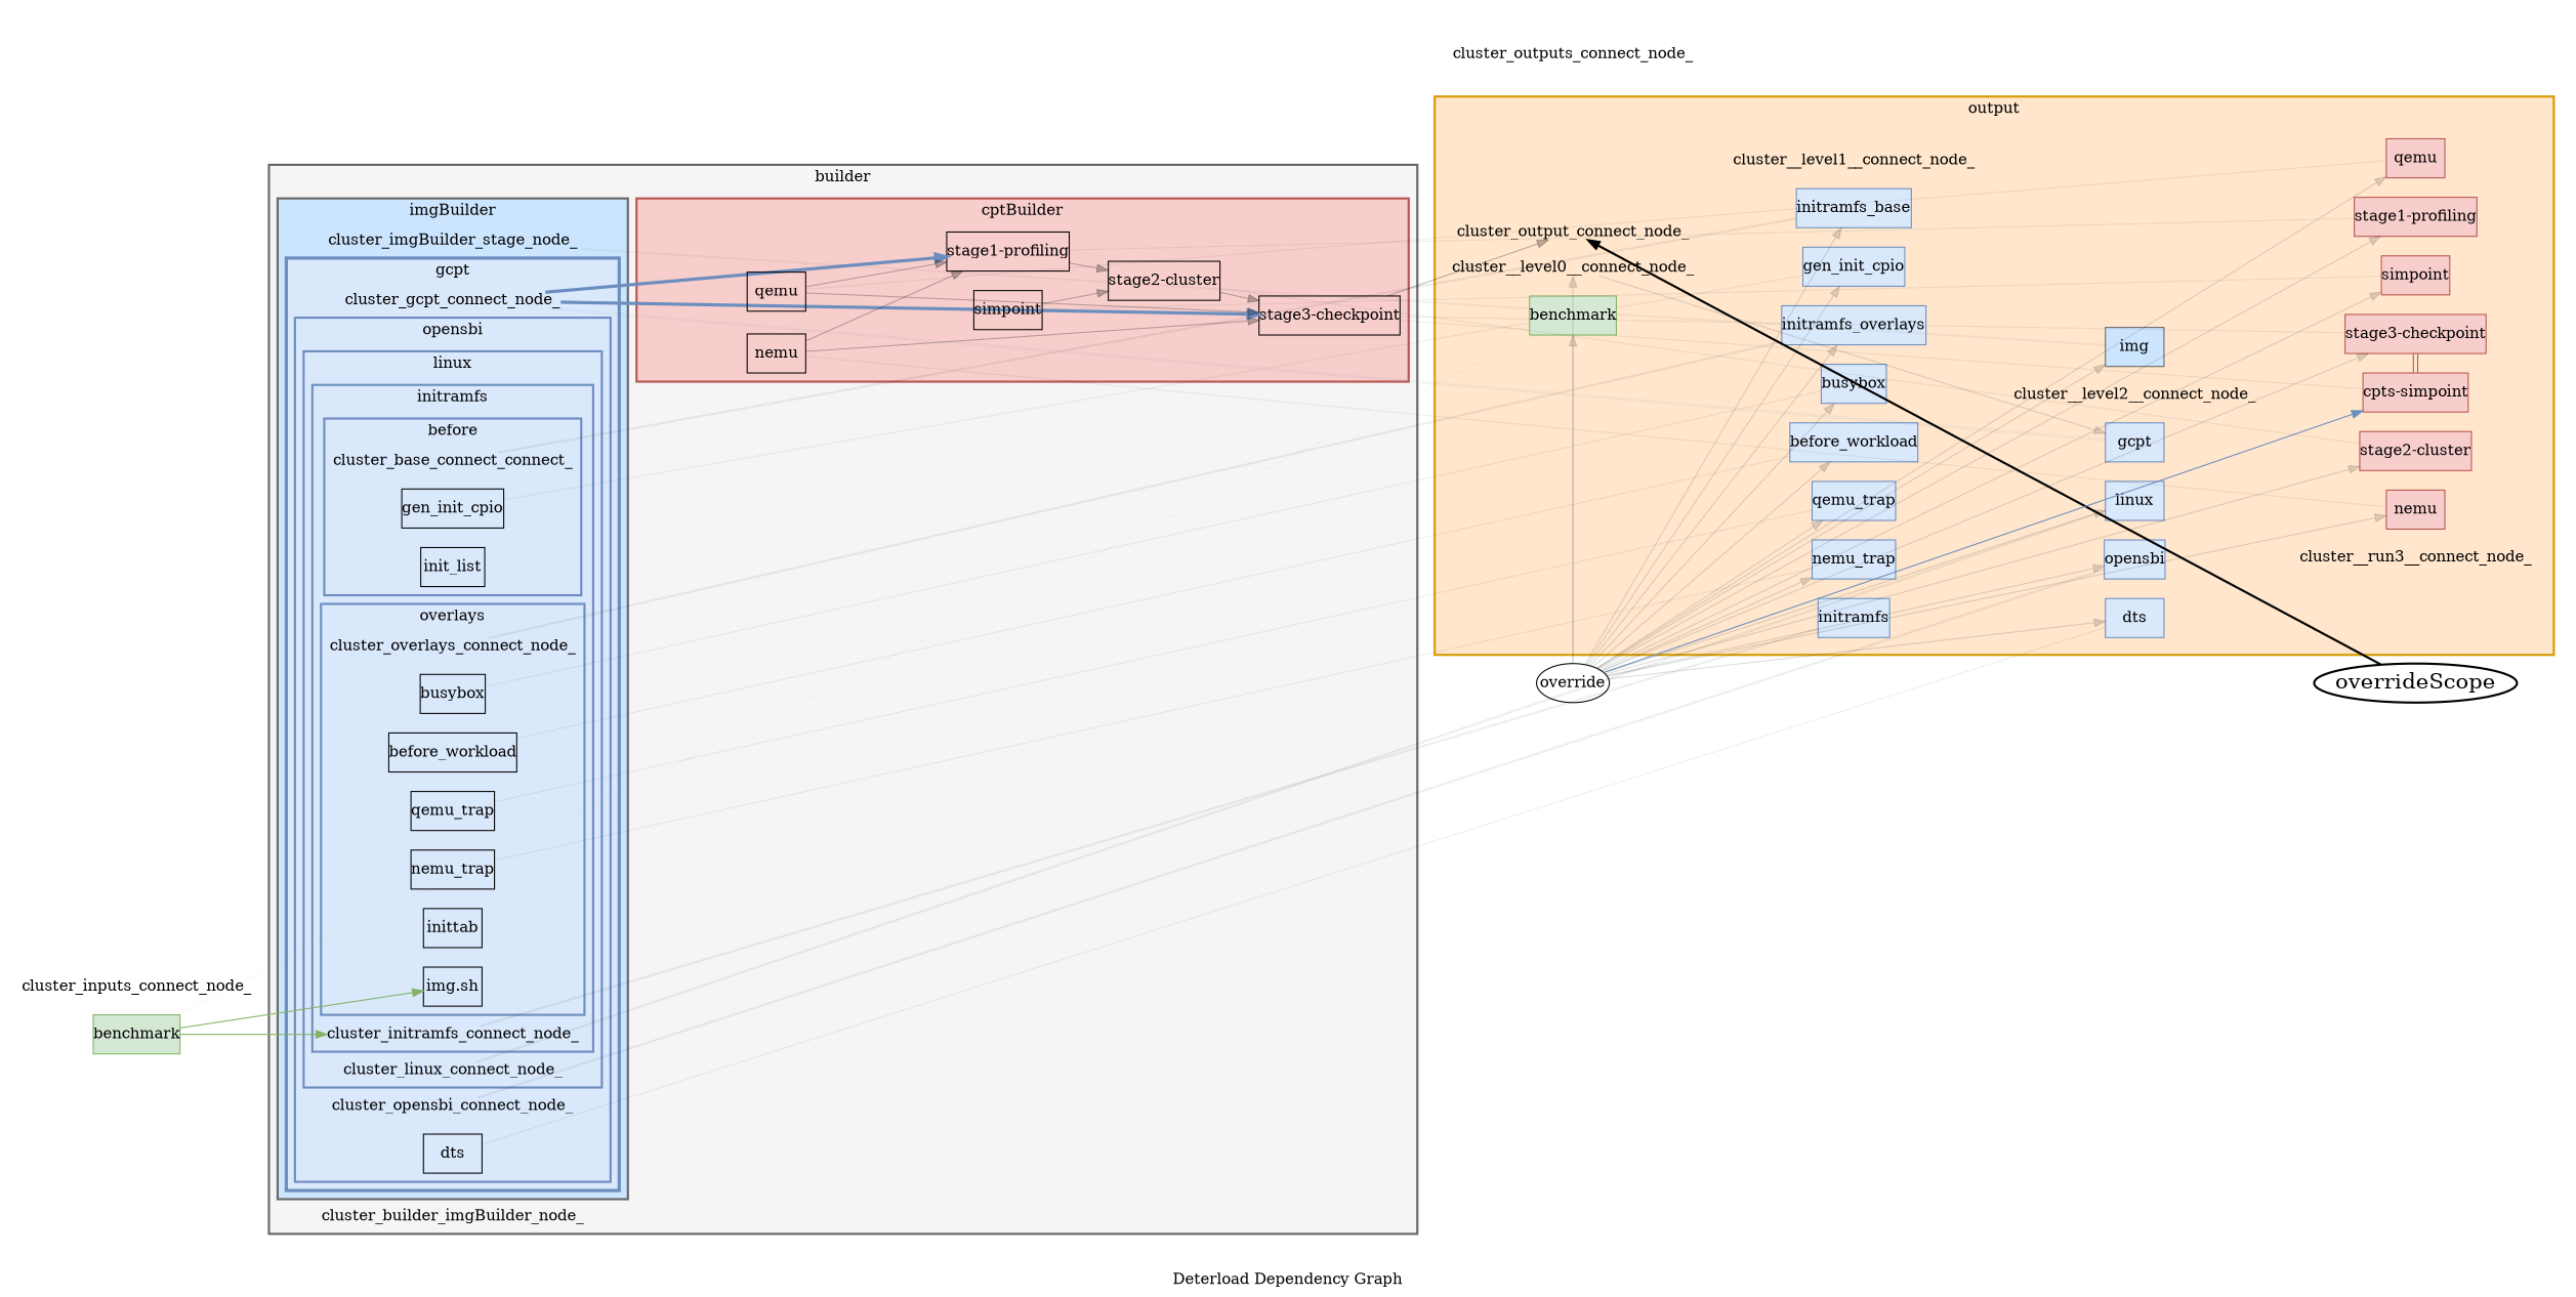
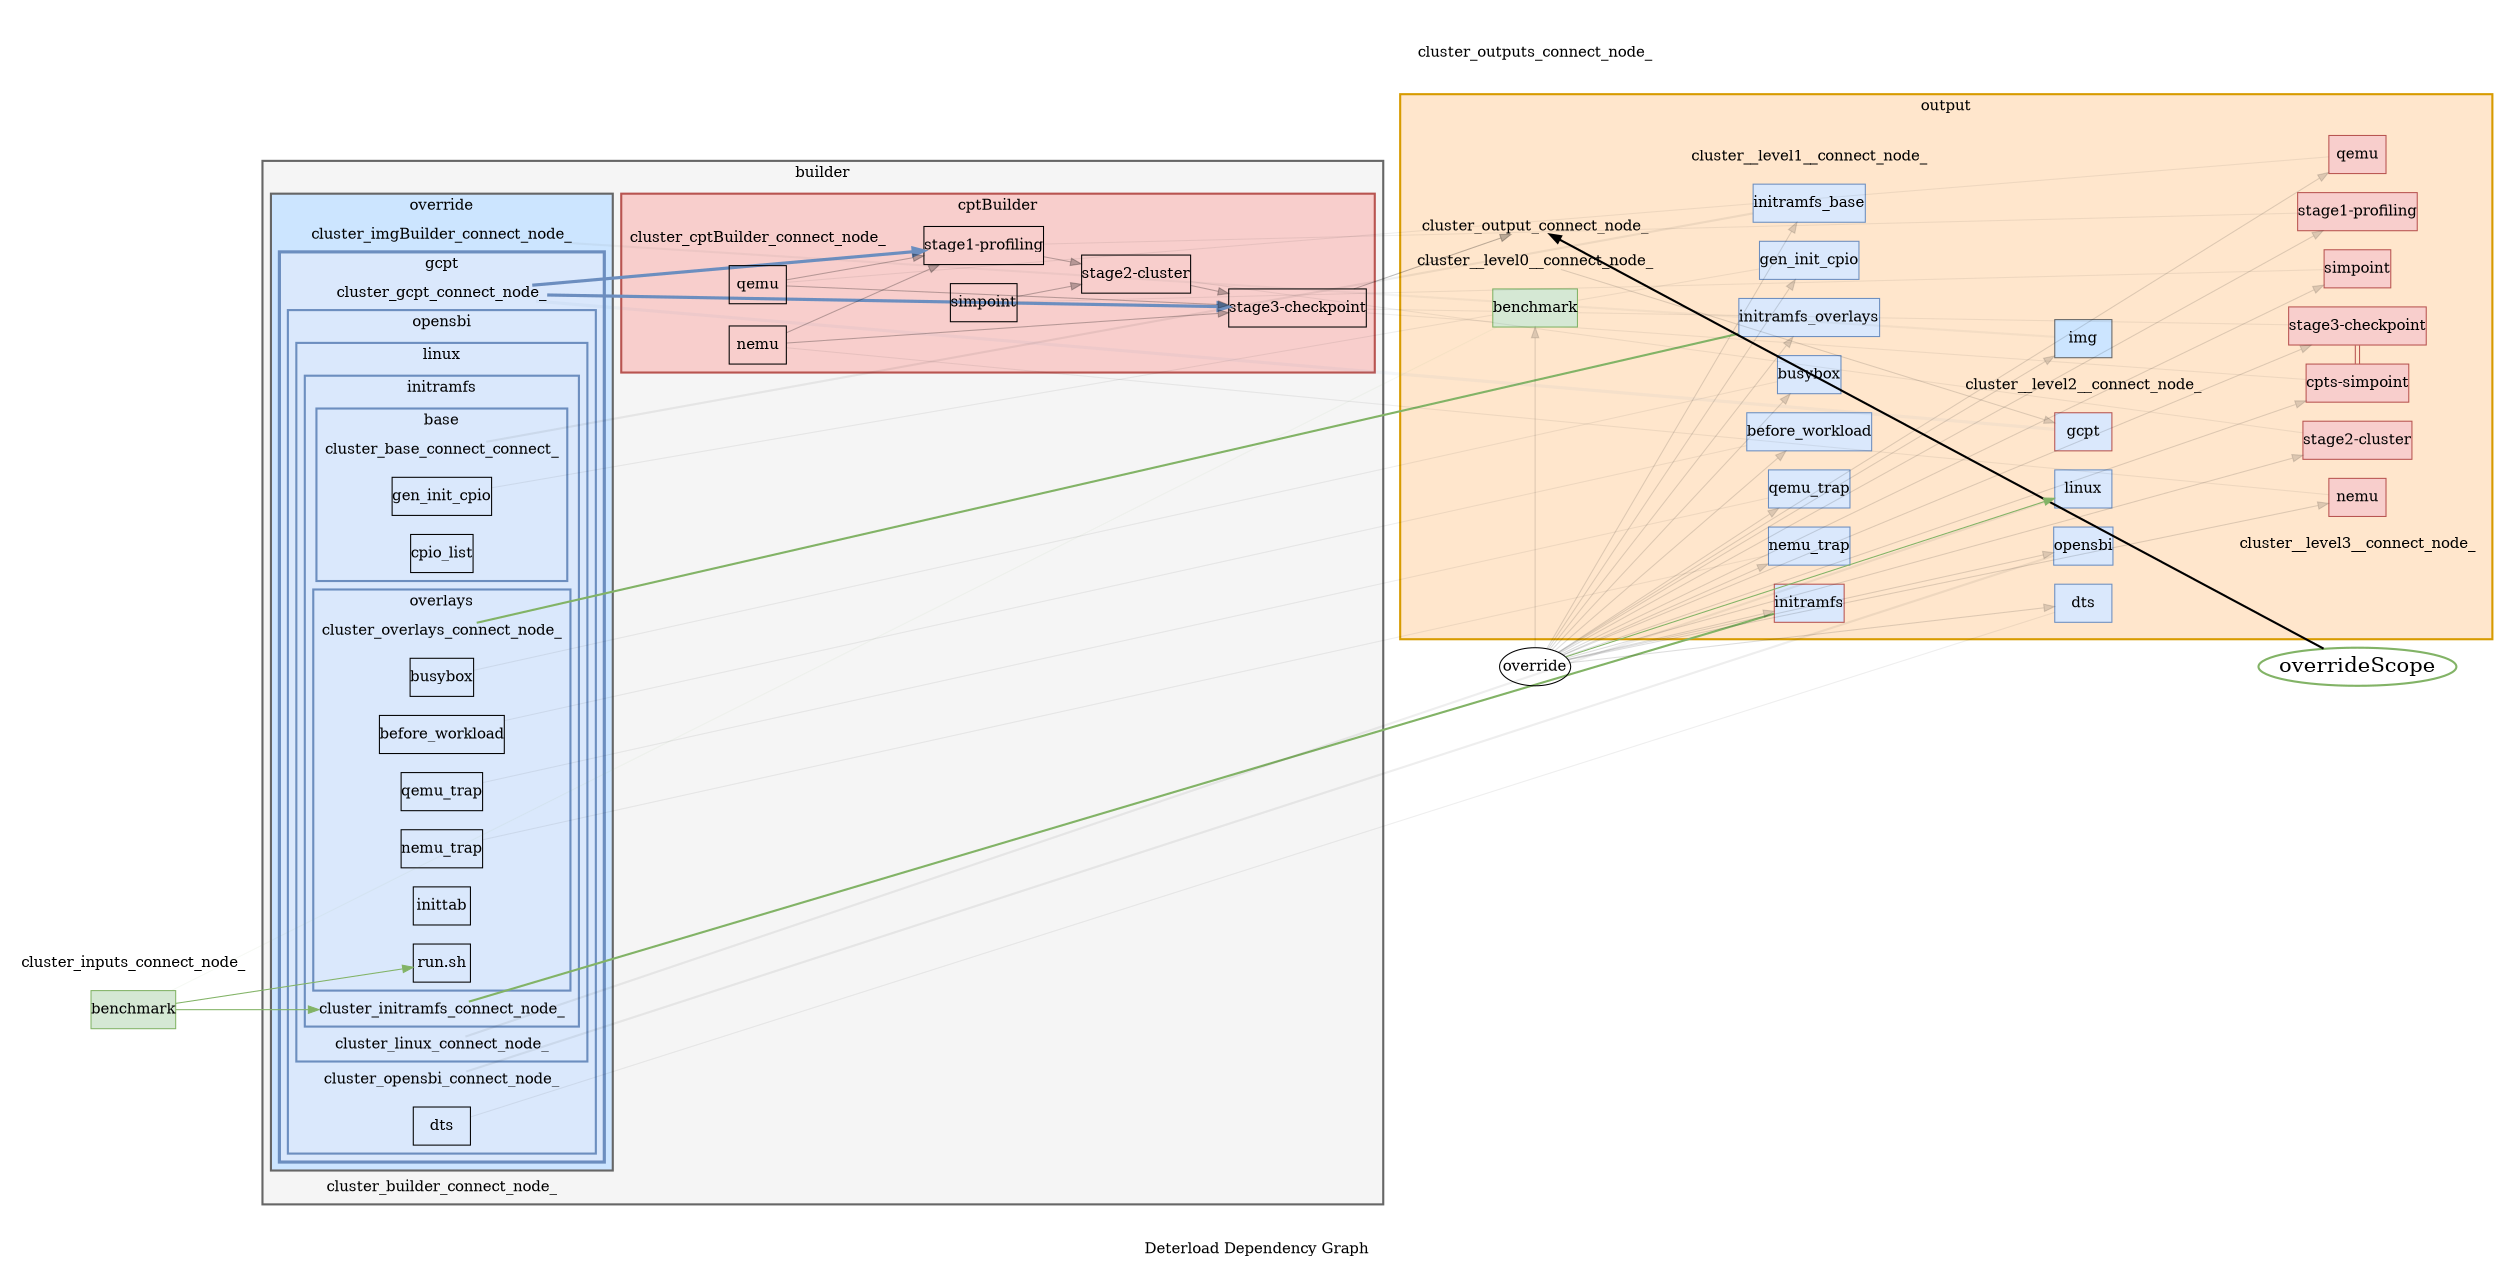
  digraph {
    compound=True
    label="Deterload Dependency Graph"
    rankdir=LR
    splines=line
    node [margin=0 shape=box]
    edge [color="#00000022"]
    n1 [height=0 label=cluster_base_connect_connect_ shape=none width=0]
    n2 [label=gen_init_cpio]
-   n3 [label=init_list]
+   n3 [label=cpio_list]
    cluster_overlays_connect_node_ [height=0 shape=none width=0]
    n5 [label=busybox]
    n6 [label=before_workload]
    n7 [label=qemu_trap]
    n8 [label=nemu_trap]
    n9 [label=inittab]
-   n10 [label="img.sh"]
+   n10 [label="run.sh"]
    cluster_initramfs_connect_node_ [color="#6C8EBF" height=0 shape=none width=0]
    cluster_linux_connect_node_ [height=0 shape=none width=0]
    cluster_opensbi_connect_node_ [color="#82B366" height=0 shape=none width=0]
    n14 [label=dts]
    cluster_gcpt_connect_node_ [height=0 shape=none width=0]
-   cluster_imgBuilder_connect_node_ [height=0 shape=none width=0 label=cluster_imgBuilder_stage_node_]
+   cluster_imgBuilder_connect_node_ [height=0 shape=none width=0]
+   cluster_cptBuilder_connect_node_ [height=0 shape=none width=0]
    n18 [label=qemu]
    n19 [label="stage1-profiling"]
    n20 [label="stage3-checkpoint"]
    n21 [label=nemu]
    n22 [label="stage2-cluster"]
    n23 [label=simpoint]
-   cluster_builder_connect_node_ [height=0 shape=none width=0 label=cluster_builder_imgBuilder_node_]
+   cluster_builder_connect_node_ [height=0 shape=none width=0]
    cluster_inputs_connect_node_ [height=0 shape=none width=0]
    n26 [color="#82B366" fillcolor="#D5E8D4" label=benchmark style=filled]
-   cluster__level3__connect_node_ [height=0 shape=none width=0 label=cluster__run3__connect_node_]
+   cluster__level3__connect_node_ [height=0 shape=none width=0]
    n28 [color="#B85450" fillcolor="#F8CECC" label=nemu style=filled]
    n29 [color="#B85450" fillcolor="#F8CECC" label=qemu style=filled]
    n30 [color="#B85450" fillcolor="#F8CECC" label=simpoint style=filled]
    n31 [color="#B85450" fillcolor="#F8CECC" label="stage1-profiling" style=filled]
    n32 [color="#B85450" fillcolor="#F8CECC" label="stage2-cluster" style=filled]
    n33 [color="#B85450" fillcolor="#F8CECC" label="stage3-checkpoint" style=filled]
    n34 [color="#B85450" fillcolor="#F8CECC" label="cpts-simpoint" style=filled]
    cluster__level1__connect_node_ [height=0 shape=none width=0]
    n36 [color="#6C8EBF" fillcolor="#DAE8FC" label=gen_init_cpio style=filled]
    n37 [color="#6C8EBF" fillcolor="#DAE8FC" label=initramfs_base style=filled]
    n38 [color="#6C8EBF" fillcolor="#DAE8FC" label=busybox style=filled]
    n39 [color="#6C8EBF" fillcolor="#DAE8FC" label=before_workload style=filled]
    n40 [color="#6C8EBF" fillcolor="#DAE8FC" label=nemu_trap style=filled]
    n41 [color="#6C8EBF" fillcolor="#DAE8FC" label=qemu_trap style=filled]
    n42 [color="#6C8EBF" fillcolor="#DAE8FC" label=initramfs_overlays style=filled]
-   n43 [color="#6C8EBF" fillcolor="#DAE8FC" label=initramfs style=filled]
+   n43 [color="#B85450" fillcolor="#DAE8FC" label=initramfs style=filled]
    cluster__level2__connect_node_ [height=0 shape=none width=0]
    n45 [color="#6C8EBF" fillcolor="#DAE8FC" label=linux style=filled]
    n46 [color="#6C8EBF" fillcolor="#DAE8FC" label=dts style=filled]
    n47 [color="#6C8EBF" fillcolor="#DAE8FC" label=opensbi style=filled]
-   n48 [color="#6C8EBF" fillcolor="#DAE8FC" label=gcpt style=filled]
+   n48 [color="#B85450" fillcolor="#DAE8FC" label=gcpt style=filled]
    n49 [color="#666666" fillcolor="#CCE5FF" label=img style=filled]
    cluster__level0__connect_node_ [height=0 shape=none width=0]
    n51 [color="#82B366" fillcolor="#D5E8D4" label=benchmark style=filled]
    cluster_output_connect_node_ [height=0 shape=none width=0]
    cluster_outputs_connect_node_ [height=0 shape=none width=0]
-   n54 [color=black fontsize=20 label=overrideScope penwidth=2 shape=oval]
+   n54 [color="#82B366" fontsize=20 label=overrideScope penwidth=2 shape=oval]
    n55 [color=black label=override shape=oval]
    subgraph cluster_1 {
      bgcolor="#F5F5F5"
      label=builder
      pencolor="#666666"
      penwidth=2
      cluster_builder_connect_node_
      subgraph cluster_2 {
        bgcolor="#CCE5FF"
-       label=imgBuilder
+       label=override
        pencolor="#666666"
        penwidth=2
        cluster_imgBuilder_connect_node_
        subgraph cluster_3 {
          bgcolor="#DAE8FC"
          label=gcpt
          pencolor="#6C8EBF"
          penwidth=3
          cluster_gcpt_connect_node_
          subgraph cluster_4 {
            bgcolor="#DAE8FC"
            label=opensbi
            pencolor="#6C8EBF"
            penwidth=2
            cluster_opensbi_connect_node_
            n14
            subgraph cluster_5 {
              bgcolor="#DAE8FC"
              label=linux
              pencolor="#6C8EBF"
              penwidth=2
              cluster_linux_connect_node_
              subgraph cluster_6 {
                bgcolor="#DAE8FC"
                label=initramfs
                pencolor="#6C8EBF"
                penwidth=2
                cluster_initramfs_connect_node_
                subgraph cluster_7 {
                  bgcolor="#DAE8FC"
-                 label=before
+                 label=base
                  pencolor="#6C8EBF"
                  penwidth=2
                  n1
                  n2
                  n3
                }
                subgraph cluster_8 {
                  bgcolor="#DAE8FC"
                  label=overlays
                  pencolor="#6C8EBF"
                  penwidth=2
                  cluster_overlays_connect_node_
                  n5
                  n6
                  n7
                  n8
                  n9
                  n10
                }
              }
            }
          }
        }
      }
      subgraph cluster_9 {
        bgcolor="#F8CECC"
        label=cptBuilder
        pencolor="#B85450"
        penwidth=2
+       cluster_cptBuilder_connect_node_
        n18
        n19
        n20
        n21
        n22
        n23
      }
    }
    subgraph cluster_10 {
      label=""
      pencolor=transparent
      penwidth=2
      cluster_outputs_connect_node_
      n54
      n55
      subgraph cluster_11 {
        bgcolor="#FFE6CC"
        label=output
        pencolor="#D79B00"
        penwidth=2
        cluster_output_connect_node_
        subgraph cluster_12 {
          bgcolor="#FFE6CC"
          label=""
          pencolor=transparent
          penwidth=2
          cluster__level1__connect_node_
          n36
          n37
          n38
          n39
          n40
          n41
          n42
          n43
        }
        subgraph cluster_13 {
          bgcolor="#FFE6CC"
          label=""
          pencolor=transparent
          penwidth=2
          cluster__level3__connect_node_
          n28
          n29
          n30
          n31
          n32
          n33
          n34
        }
        subgraph cluster_14 {
          bgcolor="#FFE6CC"
          label=""
          pencolor=transparent
          penwidth=2
          cluster__level2__connect_node_
          n45
          n46
          n47
          n48
          n49
        }
        subgraph cluster_15 {
          bgcolor="#FFE6CC"
          label=""
          pencolor=transparent
          penwidth=2
          cluster__level0__connect_node_
          n51
        }
      }
    }
    subgraph cluster_16 {
      label=""
      pencolor=transparent
      penwidth=2
      cluster_inputs_connect_node_
      n26
    }
    n1 -> n37 [color="#00000011" dir=none penwidth=2]
    n2 -> n36 [color="#00000011" dir=none]
-   cluster_overlays_connect_node_ -> n42 [color="#00000011" dir=none penwidth=2]
+   cluster_overlays_connect_node_ -> n42 [color="#82B366" dir=none penwidth=2]
    n5 -> n38 [color="#00000011" dir=none]
    n6 -> n39 [color="#00000011" dir=none]
    n7 -> n41 [color="#00000011" dir=none]
    n8 -> n40 [color="#00000011" dir=none]
-   cluster_initramfs_connect_node_ -> n43 [color="#00000011" dir=none penwidth=2]
+   cluster_initramfs_connect_node_ -> n43 [color="#82B366" dir=none penwidth=2]
    cluster_linux_connect_node_ -> n45 [color="#00000011" dir=none penwidth=2]
    cluster_opensbi_connect_node_ -> n47 [color="#00000011" dir=none penwidth=2]
    n14 -> n46 [color="#00000011" dir=none]
    cluster_gcpt_connect_node_ -> n19 [color="#6C8EBF" penwidth=3]
    cluster_gcpt_connect_node_ -> n20 [color="#6C8EBF" penwidth=3]
    cluster_gcpt_connect_node_ -> n48 [color="#6C8EBF11" dir=none penwidth=3]
    cluster_imgBuilder_connect_node_ -> n18 [color=transparent penwidth=2]
    cluster_imgBuilder_connect_node_ -> n49 [color="#66666611" dir=none penwidth=2]
    n18 -> n19 [color="#00000044"]
    n18 -> n20 [color="#00000044"]
    n18 -> n29 [color="#00000011" dir=none]
    n19 -> n22 [color="#00000044"]
    n19 -> n31 [color="#00000011" dir=none]
    n20 -> n33 [color="#00000011" dir=none]
    n20 -> n34 [color="#00000011" dir=none]
    n20 -> n51 [color=transparent]
    n20 -> n51 [color=transparent]
    n20 -> n51 [color=transparent]
    n20 -> n51 [color=transparent]
    n20 -> n51 [color=transparent]
    n20 -> cluster_output_connect_node_ [color="#00000044"]
    n21 -> n19 [color="#00000044"]
    n21 -> n20 [color="#00000044"]
    n21 -> n28 [color="#00000011" dir=none]
    n22 -> n20 [color="#00000044"]
    n22 -> n32 [color="#00000011" dir=none]
    n23 -> n22 [color="#00000044"]
    n23 -> n30 [color="#00000011" dir=none]
    n26 -> n10 [color="#82B366"]
    n26 -> cluster_initramfs_connect_node_ [color="#82B366"]
    n26 -> n51 [color="#82B36611" dir=none]
    n33 -> n34 [color="#B85450:transparent:#B85450" constraint=False dir=none]
    cluster__level1__connect_node_ -> cluster__level2__connect_node_ [color=transparent penwidth=2]
    cluster__level2__connect_node_ -> cluster__level3__connect_node_ [color=transparent penwidth=2]
    n46 -> n54 [color=transparent]
    cluster__level0__connect_node_ -> cluster__level1__connect_node_ [color=transparent penwidth=2]
    cluster__level0__connect_node_ -> n48 [constraint=False]
    n54 -> cluster_output_connect_node_ [color=black constraint=False penwidth=2]
    n55 -> n28 [constraint=False]
    n55 -> n29 [constraint=False]
    n55 -> n30 [constraint=False]
    n55 -> n31 [constraint=False]
    n55 -> n32 [constraint=False]
    n55 -> n33 [constraint=False]
-   n55 -> n34 [color="#6C8EBF" constraint=False]
+   n55 -> n34 [constraint=False]
    n55 -> n36 [constraint=False]
    n55 -> n37 [constraint=False]
    n55 -> n38 [constraint=False]
    n55 -> n39 [constraint=False]
    n55 -> n40 [constraint=False]
    n55 -> n41 [constraint=False]
    n55 -> n42 [constraint=False]
-   n55 -> cluster__level0__connect_node_ [constraint=False]
-   n55 -> n45 [constraint=False]
+   n55 -> n43 [constraint=False]
+   n55 -> n45 [color="#82B366" constraint=False]
    n55 -> n46 [constraint=False]
    n55 -> n47 [constraint=False]
    n55 -> n49 [constraint=False]
    n55 -> n51 [constraint=False]
  }
